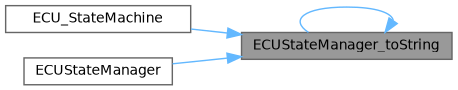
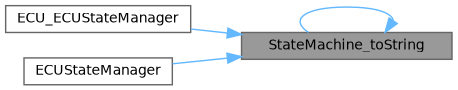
  digraph {
    rankdir=RL
    node [color=grey40 fillcolor=white fontname=Helvetica fontsize=10 shape=box style=filled]
    edge [color=steelblue1 dir=back fontname=Helvetica fontsize=10 labelfontname=Helvetica labelfontsize=10 style=solid]
-   n1 [color=gray40 fillcolor=grey60 fontcolor=black height=0.2 label=ECUStateManager_toString width=0.4]
-   n2 [height=0.2 label=ECU_StateMachine width=0.4]
+   n1 [color=gray40 fillcolor=grey60 fontcolor=black height=0.2 label=StateMachine_toString width=0.4]
+   n2 [height=0.2 label=ECU_ECUStateManager width=0.4]
    n3 [height=0.2 label=ECUStateManager width=0.4]
    n1 -> n1
    n1 -> n2
    n1 -> n3
  }
